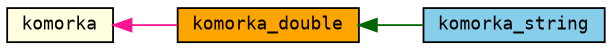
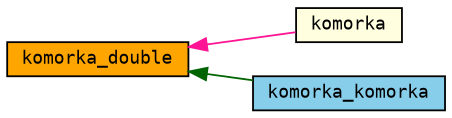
  digraph {
    fontname="DejaVu Sans Mono"
    rankdir=LR
    node [color=black fontname="DejaVu Sans Mono" fontsize=10 shape=record style=filled]
    edge [dir=back fontname="DejaVu Sans Mono" fontsize=10 labelfontname=Helvetica labelfontsize=10 style=solid]
    n1 [fillcolor=lightyellow height=0.2 label=komorka width=0.4]
    n2 [fillcolor=orange height=0.2 label=komorka_double width=0.4]
-   n3 [fillcolor=skyblue height=0.2 label=komorka_string width=0.4]
-   n1 -> n2 [color=deeppink]
+   n3 [fillcolor=skyblue height=0.2 label=komorka_komorka width=0.4]
+   n2 -> n1 [color=deeppink]
    n2 -> n3 [color=darkgreen]
  }
